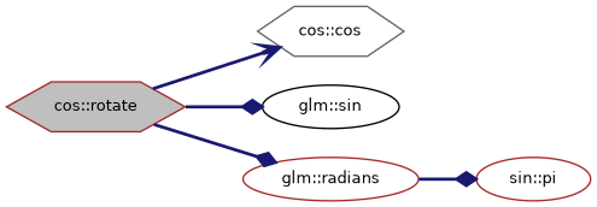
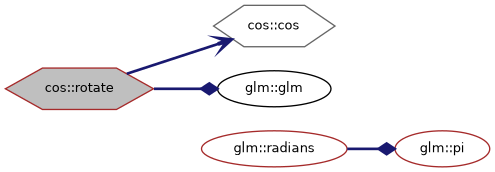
  digraph {
    rankdir=LR
    node [color=brown fillcolor=white fontname=Helvetica fontsize=10 shape=ellipse style=filled]
    edge [arrowhead=diamond color=midnightblue fontname=Helvetica fontsize=10 labelfontname=Helvetica labelfontsize=10 style=bold]
    n1 [fillcolor=grey75 fontcolor=black height=0.2 label="cos::rotate" shape=hexagon width=0.4]
    n2 [color=gray40 height=0.2 label="cos::cos" shape=hexagon width=0.4]
-   n3 [color=black height=0.2 label="glm::sin" width=0.4]
+   n3 [color=black height=0.2 label="glm::glm" width=0.4]
    n4 [height=0.2 label="glm::radians" width=0.4]
-   n5 [height=0.2 label="sin::pi" width=0.4]
+   n5 [height=0.2 label="glm::pi" width=0.4]
    n1 -> n2 [arrowhead=vee]
    n1 -> n3
-   n1 -> n4
    n4 -> n5
  }
